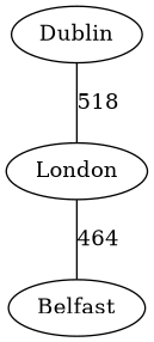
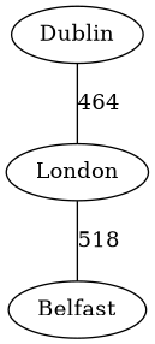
  strict graph {
    Dublin
    London
    Belfast
-   Dublin -- London [label=518]
-   London -- Belfast [label=464]
+   Dublin -- London [label=464]
+   London -- Belfast [label=518]
  }
